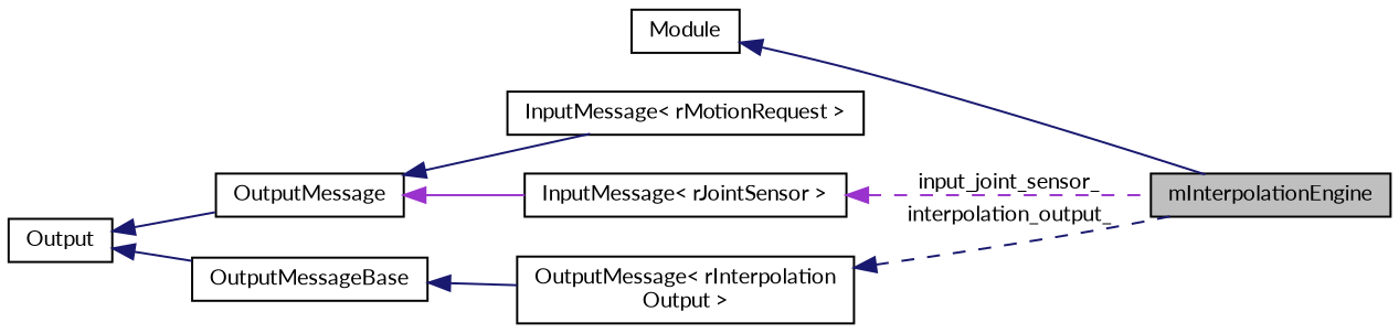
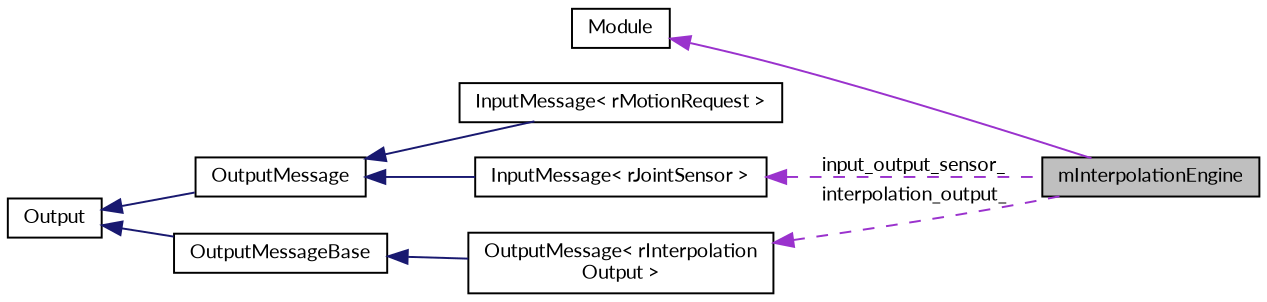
  digraph {
    fontname=Lato
    rankdir=LR
    node [color=black fillcolor=white fontname=Lato fontsize=10 shape=record style=filled]
    edge [color=midnightblue dir=back fontname=Lato fontsize=10 labelfontname=Helvetica labelfontsize=10 style=solid]
    n1 [fillcolor=grey75 fontcolor=black height=0.2 label=mInterpolationEngine width=0.4]
    n2 [height=0.2 label=Module width=0.4]
    n3 [height=0.2 label="InputMessage\< rMotionRequest \>" width=0.4]
    n4 [height=0.2 label=OutputMessage width=0.4]
    n5 [height=0.2 label="InputMessage\< rJointSensor \>" width=0.4]
    n6 [height=0.2 label=Output width=0.4]
    n7 [height=0.2 label=OutputMessageBase width=0.4]
    n8 [height=0.2 label="OutputMessage\< rInterpolation\lOutput \>" width=0.4]
-   n2 -> n1
+   n2 -> n1 [color=darkorchid3]
    n4 -> n3
-   n4 -> n5 [color=darkorchid3]
-   n5 -> n1 [color=darkorchid3 label=" input_joint_sensor_" style=dashed]
+   n4 -> n5
+   n5 -> n1 [color=darkorchid3 label=" input_output_sensor_" style=dashed]
    n6 -> n4
    n6 -> n7
    n7 -> n8
-   n8 -> n1 [label=" interpolation_output_" style=dashed]
+   n8 -> n1 [color=darkorchid3 label=" interpolation_output_" style=dashed]
  }
